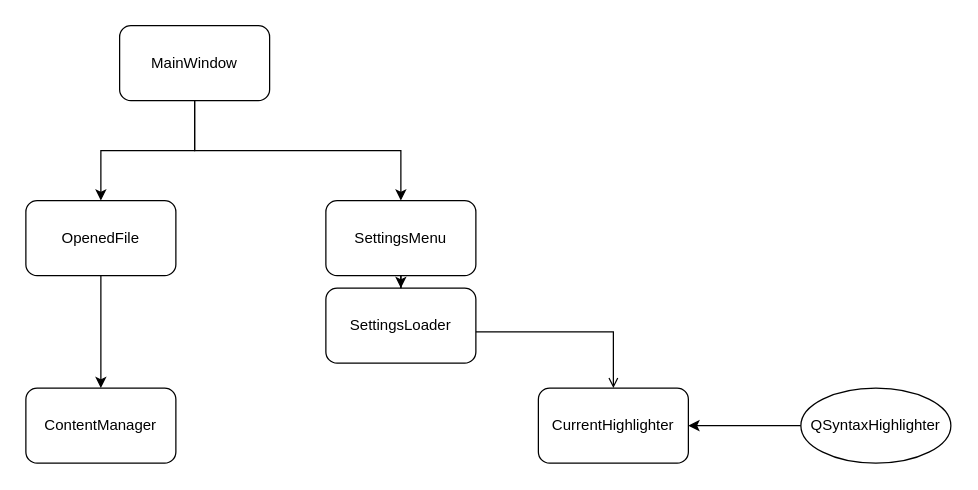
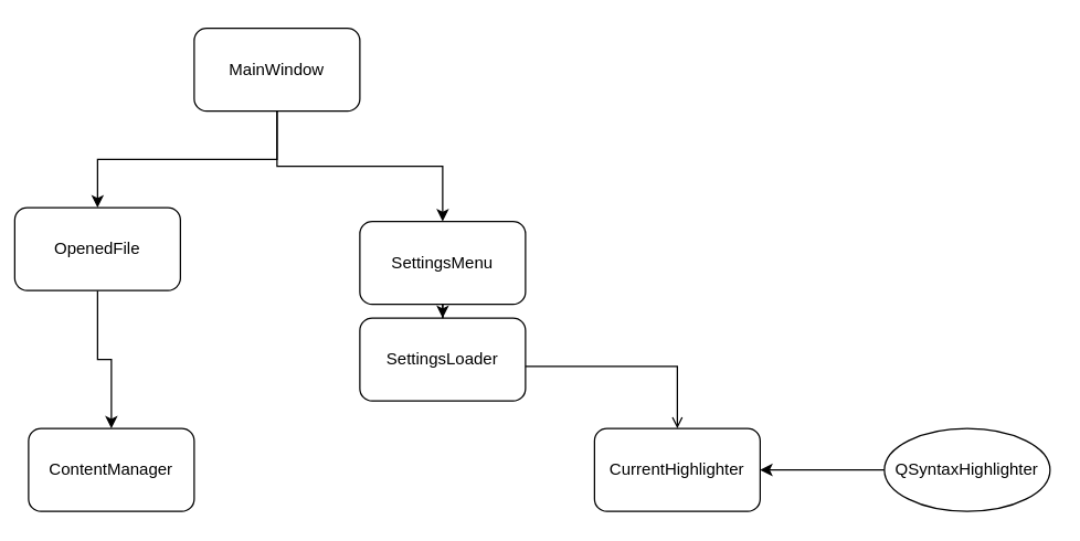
  <mxCell id="0" />
  <mxCell id="1" parent="0" />
  <mxCell id="2" style="edgeStyle=orthogonalEdgeStyle;rounded=0;orthogonalLoop=1;jettySize=auto;html=1;exitX=0.5;exitY=1;exitDx=0;exitDy=0;" edge="1" parent="1" source="4" target="7"><mxGeometry relative="1" as="geometry" /></mxCell>
  <mxCell id="3" style="edgeStyle=orthogonalEdgeStyle;rounded=0;orthogonalLoop=1;jettySize=auto;html=1;exitX=0.5;exitY=1;exitDx=0;exitDy=0;entryX=0.5;entryY=0;entryDx=0;entryDy=0;" edge="1" parent="1" source="4" target="10"><mxGeometry relative="1" as="geometry" /></mxCell>
- <mxCell id="4" value="MainWindow" style="rounded=1;whiteSpace=wrap;html=1;" vertex="1" parent="1"><mxGeometry x="95" y="20" width="120" height="60" as="geometry" /></mxCell>
+ <mxCell id="4" value="MainWindow" style="rounded=1;whiteSpace=wrap;html=1;" vertex="1" parent="1"><mxGeometry x="140" y="20" width="120" height="60" as="geometry" /></mxCell>
  <mxCell id="5" value="ContentManager" style="rounded=1;whiteSpace=wrap;html=1;" vertex="1" parent="1"><mxGeometry x="20" y="310" width="120" height="60" as="geometry" /></mxCell>
  <mxCell id="6" value="" style="edgeStyle=orthogonalEdgeStyle;rounded=0;orthogonalLoop=1;jettySize=auto;html=1;" edge="1" parent="1" source="7" target="5"><mxGeometry relative="1" as="geometry" /></mxCell>
- <mxCell id="7" value="OpenedFile" style="rounded=1;whiteSpace=wrap;html=1;" vertex="1" parent="1"><mxGeometry x="20" y="160" width="120" height="60" as="geometry" /></mxCell>
+ <mxCell id="7" value="OpenedFile" style="rounded=1;whiteSpace=wrap;html=1;" vertex="1" parent="1"><mxGeometry x="10" y="150" width="120" height="60" as="geometry" /></mxCell>
  <mxCell id="8" value="" style="edgeStyle=orthogonalEdgeStyle;rounded=0;orthogonalLoop=1;jettySize=auto;html=1;" edge="1" parent="1" source="10" target="11"><mxGeometry relative="1" as="geometry" /></mxCell>
  <mxCell id="9" style="edgeStyle=orthogonalEdgeStyle;rounded=0;orthogonalLoop=1;jettySize=auto;html=1;exitX=0.5;exitY=1;exitDx=0;exitDy=0;endArrow=open;" edge="1" parent="1" source="10" target="12"><mxGeometry relative="1" as="geometry" /></mxCell>
  <mxCell id="10" value="SettingsMenu" style="rounded=1;whiteSpace=wrap;html=1;" vertex="1" parent="1"><mxGeometry x="260" y="160" width="120" height="60" as="geometry" /></mxCell>
  <mxCell id="11" value="SettingsLoader" style="rounded=1;whiteSpace=wrap;html=1;" vertex="1" parent="1"><mxGeometry x="260" y="230" width="120" height="60" as="geometry" /></mxCell>
  <mxCell id="12" value="CurrentHighlighter" style="rounded=1;whiteSpace=wrap;html=1;" vertex="1" parent="1"><mxGeometry x="430" y="310" width="120" height="60" as="geometry" /></mxCell>
  <mxCell id="13" value="" style="edgeStyle=orthogonalEdgeStyle;rounded=0;orthogonalLoop=1;jettySize=auto;html=1;" edge="1" parent="1" source="14" target="12"><mxGeometry relative="1" as="geometry" /></mxCell>
  <mxCell id="14" value="QSyntaxHighlighter" style="ellipse;whiteSpace=wrap;html=1;" vertex="1" parent="1"><mxGeometry x="640" y="310" width="120" height="60" as="geometry" /></mxCell>
